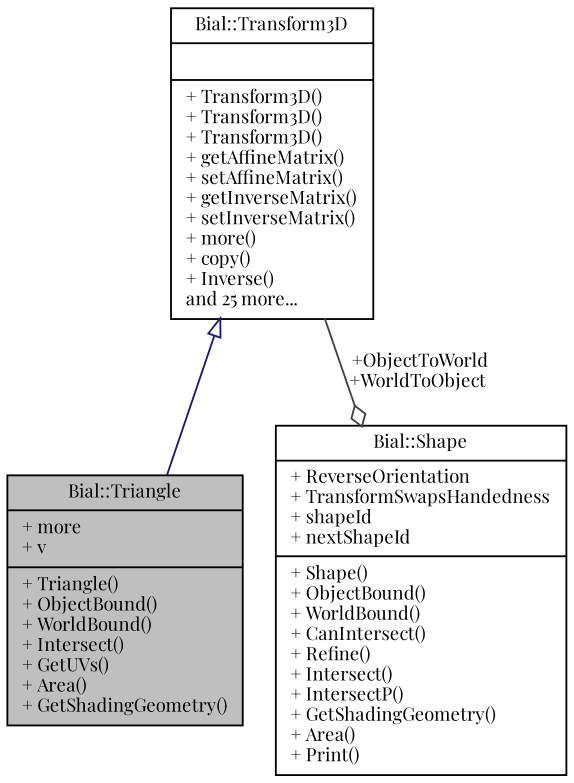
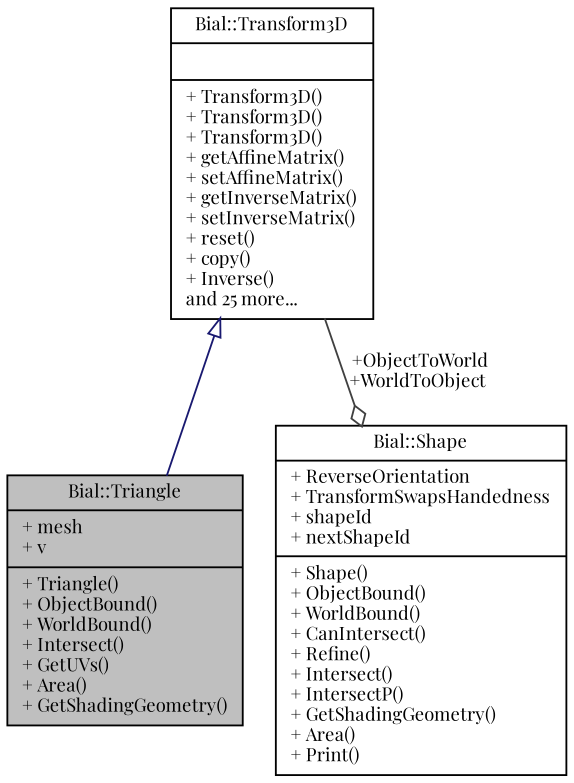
  digraph {
    fontname="Playfair Display"
    node [color=black fillcolor=white fontname="Playfair Display" fontsize=10 shape=record style=filled]
    edge [fontname="Playfair Display" fontsize=10 labelfontname=Helvetica labelfontsize=10 style=solid]
-   n1 [fillcolor=grey75 fontcolor=black height=0.2 label="{Bial::Triangle\n|+ more\l+ v\l|+ Triangle()\l+ ObjectBound()\l+ WorldBound()\l+ Intersect()\l+ GetUVs()\l+ Area()\l+ GetShadingGeometry()\l}" width=0.4]
+   n1 [fillcolor=grey75 fontcolor=black height=0.2 label="{Bial::Triangle\n|+ mesh\l+ v\l|+ Triangle()\l+ ObjectBound()\l+ WorldBound()\l+ Intersect()\l+ GetUVs()\l+ Area()\l+ GetShadingGeometry()\l}" width=0.4]
    n2 [height=0.2 label="{Bial::Shape\n|+ ReverseOrientation\l+ TransformSwapsHandedness\l+ shapeId\l+ nextShapeId\l|+ Shape()\l+ ObjectBound()\l+ WorldBound()\l+ CanIntersect()\l+ Refine()\l+ Intersect()\l+ IntersectP()\l+ GetShadingGeometry()\l+ Area()\l+ Print()\l}" width=0.4]
-   n3 [height=0.2 label="{Bial::Transform3D\n||+ Transform3D()\l+ Transform3D()\l+ Transform3D()\l+ getAffineMatrix()\l+ setAffineMatrix()\l+ getInverseMatrix()\l+ setInverseMatrix()\l+ more()\l+ copy()\l+ Inverse()\land 25 more...\l}" width=0.4]
+   n3 [height=0.2 label="{Bial::Transform3D\n||+ Transform3D()\l+ Transform3D()\l+ Transform3D()\l+ getAffineMatrix()\l+ setAffineMatrix()\l+ getInverseMatrix()\l+ setInverseMatrix()\l+ reset()\l+ copy()\l+ Inverse()\land 25 more...\l}" width=0.4]
    n3 -> n1 [arrowtail=onormal color=midnightblue dir=back]
    n3 -> n2 [arrowhead=odiamond color=grey25 label=" +ObjectToWorld\n+WorldToObject"]
  }
